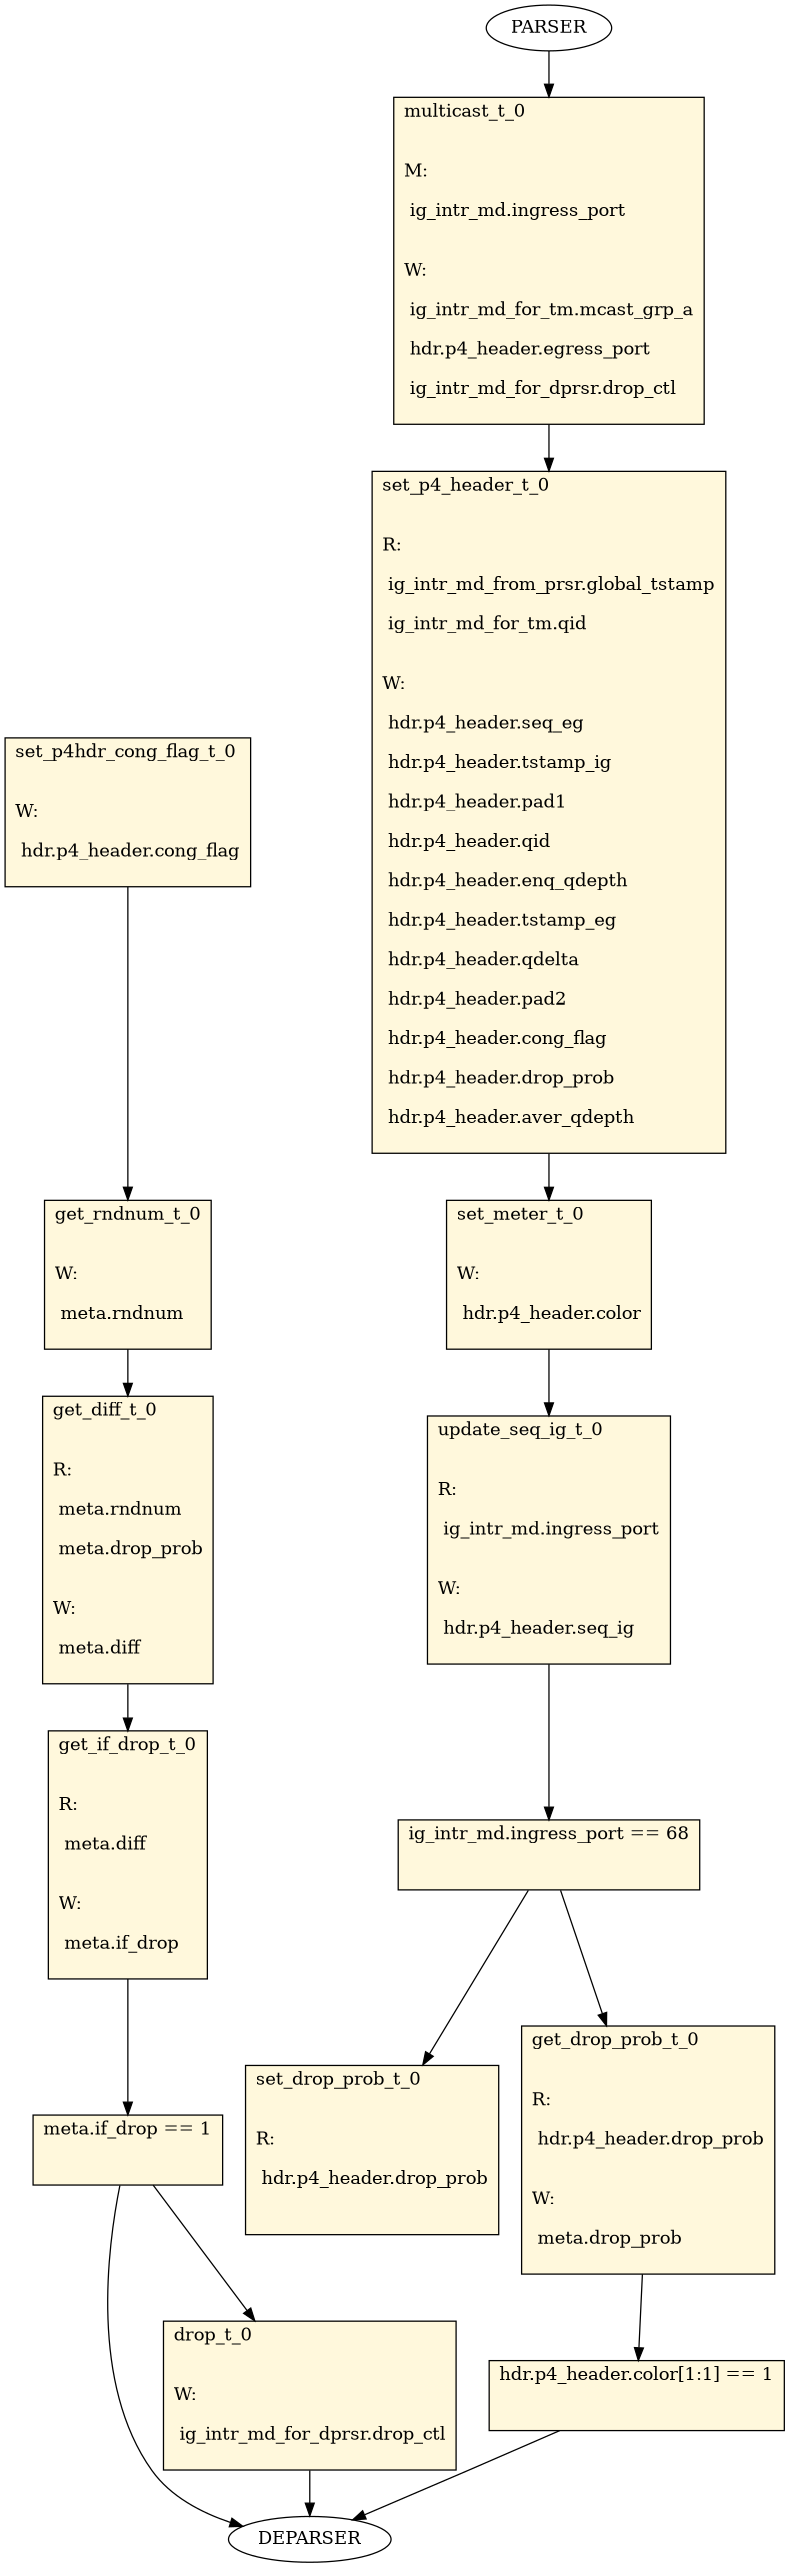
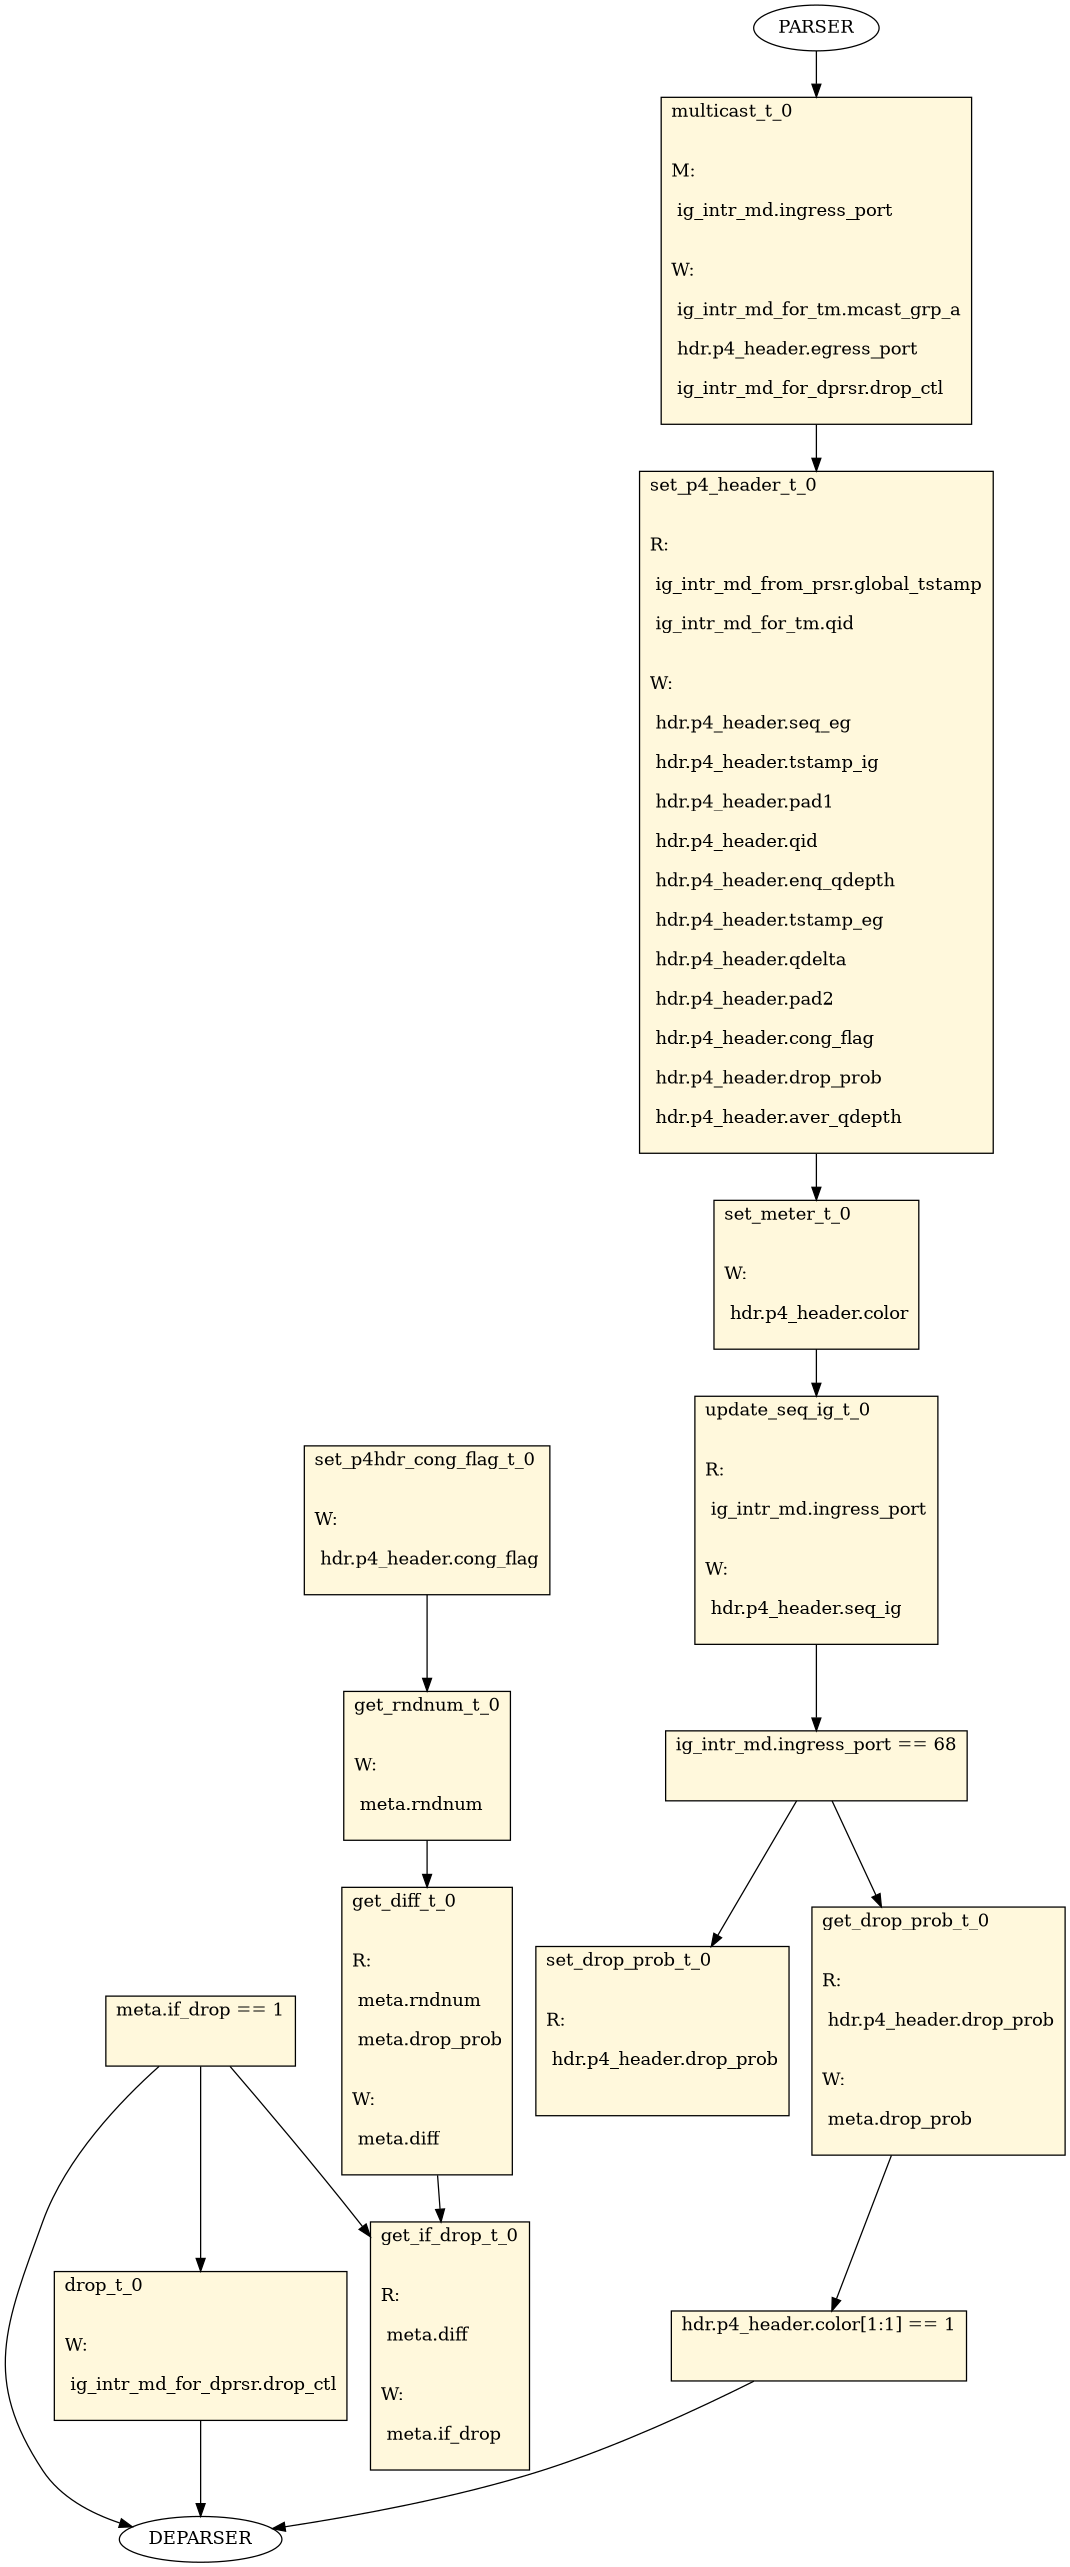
  digraph {
    node [fillcolor=cornsilk shape=record style=filled]
    n1 [label="multicast_t_0\l\l\nM:\l\n ig_intr_md.ingress_port\l\n\lW:\l\n ig_intr_md_for_tm.mcast_grp_a\l\n hdr.p4_header.egress_port\l\n ig_intr_md_for_dprsr.drop_ctl\l\n "]
    n2 [label="set_p4_header_t_0\l\l\nR:\l\n ig_intr_md_from_prsr.global_tstamp\l\n ig_intr_md_for_tm.qid\l\n\lW:\l\n hdr.p4_header.seq_eg\l\n hdr.p4_header.tstamp_ig\l\n hdr.p4_header.pad1\l\n hdr.p4_header.qid\l\n hdr.p4_header.enq_qdepth\l\n hdr.p4_header.tstamp_eg\l\n hdr.p4_header.qdelta\l\n hdr.p4_header.pad2\l\n hdr.p4_header.cong_flag\l\n hdr.p4_header.drop_prob\l\n hdr.p4_header.aver_qdepth\l\n "]
    n3 [label="set_meter_t_0\l\l\nW:\l\n hdr.p4_header.color\l\n "]
    n4 [label="update_seq_ig_t_0\l\l\nR:\l\n ig_intr_md.ingress_port\l\n\lW:\l\n hdr.p4_header.seq_ig\l\n "]
    n5 [label="ig_intr_md.ingress_port == 68\l\l\n "]
    n6 [label="set_drop_prob_t_0\l\l\nR:\l\n hdr.p4_header.drop_prob\l\n\l "]
    n7 [label="get_drop_prob_t_0\l\l\nR:\l\n hdr.p4_header.drop_prob\l\n\lW:\l\n meta.drop_prob\l\n "]
    n8 [label="hdr.p4_header.color[1:1] == 1\l\l\n "]
    DEPARSER [fillcolor="" shape="" style=""]
    n10 [label="set_p4hdr_cong_flag_t_0\l\l\nW:\l\n hdr.p4_header.cong_flag\l\n "]
    n11 [label="get_rndnum_t_0\l\l\nW:\l\n meta.rndnum\l\n "]
    n12 [label="get_diff_t_0\l\l\nR:\l\n meta.rndnum\l\n meta.drop_prob\l\n\lW:\l\n meta.diff\l\n "]
    n13 [label="get_if_drop_t_0\l\l\nR:\l\n meta.diff\l\n\lW:\l\n meta.if_drop\l\n "]
    n14 [label="meta.if_drop == 1\l\l\n "]
    n15 [label="drop_t_0\l\l\nW:\l\n ig_intr_md_for_dprsr.drop_ctl\l\n "]
    PARSER [fillcolor="" shape="" style=""]
    n1 -> n2
    n2 -> n3
    n3 -> n4
    n4 -> n5
    n5 -> n6
    n5 -> n7
    n7 -> n8
    n8 -> DEPARSER
    n10 -> n11
    n11 -> n12
    n12 -> n13
-   n13 -> n14
+   n14 -> n13
    n14 -> DEPARSER
    n14 -> n15
    n15 -> DEPARSER
    PARSER -> n1
  }
